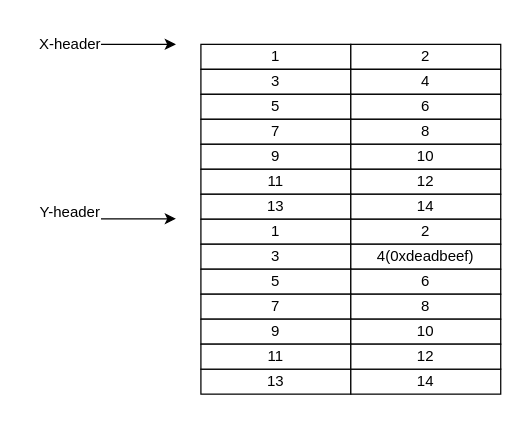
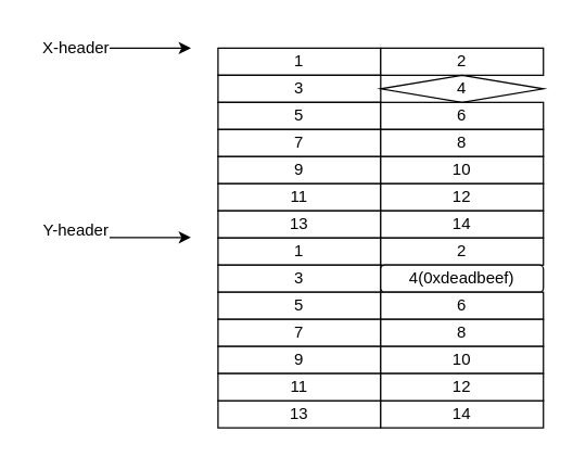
  <mxCell id="0" />
  <mxCell id="1" parent="0" />
  <mxCell id="2" value="1" style="rounded=0;whiteSpace=wrap;html=1;" vertex="1" parent="1"><mxGeometry x="160" y="35" width="120" height="20" as="geometry" /></mxCell>
  <mxCell id="3" value="2" style="rounded=0;whiteSpace=wrap;html=1;" vertex="1" parent="1"><mxGeometry x="280" y="35" width="120" height="20" as="geometry" /></mxCell>
  <mxCell id="4" value="3" style="rounded=0;whiteSpace=wrap;html=1;" vertex="1" parent="1"><mxGeometry x="160" y="55" width="120" height="20" as="geometry" /></mxCell>
- <mxCell id="5" value="4" style="rounded=0;whiteSpace=wrap;html=1;" vertex="1" parent="1"><mxGeometry x="280" y="55" width="120" height="20" as="geometry" /></mxCell>
+ <mxCell id="5" value="4" style="rhombus;whiteSpace=wrap;html=1;" vertex="1" parent="1"><mxGeometry x="280" y="55" width="120" height="20" as="geometry" /></mxCell>
  <mxCell id="6" value="5" style="rounded=0;whiteSpace=wrap;html=1;" vertex="1" parent="1"><mxGeometry x="160" y="75" width="120" height="20" as="geometry" /></mxCell>
  <mxCell id="7" value="6" style="rounded=0;whiteSpace=wrap;html=1;" vertex="1" parent="1"><mxGeometry x="280" y="75" width="120" height="20" as="geometry" /></mxCell>
  <mxCell id="8" value="7" style="rounded=0;whiteSpace=wrap;html=1;" vertex="1" parent="1"><mxGeometry x="160" y="95" width="120" height="20" as="geometry" /></mxCell>
  <mxCell id="9" value="8" style="rounded=0;whiteSpace=wrap;html=1;" vertex="1" parent="1"><mxGeometry x="280" y="95" width="120" height="20" as="geometry" /></mxCell>
  <mxCell id="10" value="9" style="rounded=0;whiteSpace=wrap;html=1;" vertex="1" parent="1"><mxGeometry x="160" y="115" width="120" height="20" as="geometry" /></mxCell>
  <mxCell id="11" value="10" style="rounded=0;whiteSpace=wrap;html=1;" vertex="1" parent="1"><mxGeometry x="280" y="115" width="120" height="20" as="geometry" /></mxCell>
  <mxCell id="12" value="11" style="rounded=0;whiteSpace=wrap;html=1;" vertex="1" parent="1"><mxGeometry x="160" y="135" width="120" height="20" as="geometry" /></mxCell>
  <mxCell id="13" value="12" style="rounded=0;whiteSpace=wrap;html=1;" vertex="1" parent="1"><mxGeometry x="280" y="135" width="120" height="20" as="geometry" /></mxCell>
  <mxCell id="14" value="13" style="rounded=0;whiteSpace=wrap;html=1;" vertex="1" parent="1"><mxGeometry x="160" y="155" width="120" height="20" as="geometry" /></mxCell>
  <mxCell id="15" value="14" style="rounded=0;whiteSpace=wrap;html=1;" vertex="1" parent="1"><mxGeometry x="280" y="155" width="120" height="20" as="geometry" /></mxCell>
  <mxCell id="16" value="13" style="rounded=0;whiteSpace=wrap;html=1;" vertex="1" parent="1"><mxGeometry x="160" y="295" width="120" height="20" as="geometry" /></mxCell>
  <mxCell id="17" value="14" style="rounded=0;whiteSpace=wrap;html=1;" vertex="1" parent="1"><mxGeometry x="280" y="295" width="120" height="20" as="geometry" /></mxCell>
  <mxCell id="18" value="" style="endArrow=classic;html=1;" edge="1" parent="1"><mxGeometry width="50" height="50" relative="1" as="geometry"><mxPoint x="80" y="35" as="sourcePoint" /><mxPoint x="140" y="35" as="targetPoint" /></mxGeometry></mxCell>
  <mxCell id="19" value="" style="endArrow=classic;html=1;" edge="1" parent="1"><mxGeometry width="50" height="50" relative="1" as="geometry"><mxPoint x="80" y="174.63" as="sourcePoint" /><mxPoint x="140" y="174.63" as="targetPoint" /></mxGeometry></mxCell>
  <mxCell id="20" value="X-header" style="text;html=1;align=center;verticalAlign=middle;resizable=0;points=[];autosize=1;strokeColor=none;fillColor=none;" vertex="1" parent="1"><mxGeometry x="20" y="20" width="70" height="30" as="geometry" /></mxCell>
  <mxCell id="21" value="Y-header" style="text;html=1;align=center;verticalAlign=middle;resizable=0;points=[];autosize=1;strokeColor=none;fillColor=none;" vertex="1" parent="1"><mxGeometry x="20" y="155" width="70" height="30" as="geometry" /></mxCell>
  <mxCell id="22" value="1" style="rounded=0;whiteSpace=wrap;html=1;" vertex="1" parent="1"><mxGeometry x="160" y="175" width="120" height="20" as="geometry" /></mxCell>
  <mxCell id="23" value="2" style="rounded=0;whiteSpace=wrap;html=1;" vertex="1" parent="1"><mxGeometry x="280" y="175" width="120" height="20" as="geometry" /></mxCell>
  <mxCell id="24" value="3" style="rounded=0;whiteSpace=wrap;html=1;" vertex="1" parent="1"><mxGeometry x="160" y="195" width="120" height="20" as="geometry" /></mxCell>
- <mxCell id="25" value="4(0xdeadbeef)" style="rounded=0;whiteSpace=wrap;html=1;" vertex="1" parent="1"><mxGeometry x="280" y="195" width="120" height="20" as="geometry" /></mxCell>
+ <mxCell id="25" value="4(0xdeadbeef)" style="whiteSpace=wrap;html=1;rounded=1;" vertex="1" parent="1"><mxGeometry x="280" y="195" width="120" height="20" as="geometry" /></mxCell>
  <mxCell id="26" value="5" style="rounded=0;whiteSpace=wrap;html=1;" vertex="1" parent="1"><mxGeometry x="160" y="215" width="120" height="20" as="geometry" /></mxCell>
  <mxCell id="27" value="6" style="rounded=0;whiteSpace=wrap;html=1;" vertex="1" parent="1"><mxGeometry x="280" y="215" width="120" height="20" as="geometry" /></mxCell>
  <mxCell id="28" value="7" style="rounded=0;whiteSpace=wrap;html=1;" vertex="1" parent="1"><mxGeometry x="160" y="235" width="120" height="20" as="geometry" /></mxCell>
  <mxCell id="29" value="8" style="rounded=0;whiteSpace=wrap;html=1;" vertex="1" parent="1"><mxGeometry x="280" y="235" width="120" height="20" as="geometry" /></mxCell>
  <mxCell id="30" value="9" style="rounded=0;whiteSpace=wrap;html=1;" vertex="1" parent="1"><mxGeometry x="160" y="255" width="120" height="20" as="geometry" /></mxCell>
  <mxCell id="31" value="10" style="rounded=0;whiteSpace=wrap;html=1;" vertex="1" parent="1"><mxGeometry x="280" y="255" width="120" height="20" as="geometry" /></mxCell>
  <mxCell id="32" value="11" style="rounded=0;whiteSpace=wrap;html=1;" vertex="1" parent="1"><mxGeometry x="160" y="275" width="120" height="20" as="geometry" /></mxCell>
  <mxCell id="33" value="12" style="rounded=0;whiteSpace=wrap;html=1;" vertex="1" parent="1"><mxGeometry x="280" y="275" width="120" height="20" as="geometry" /></mxCell>
